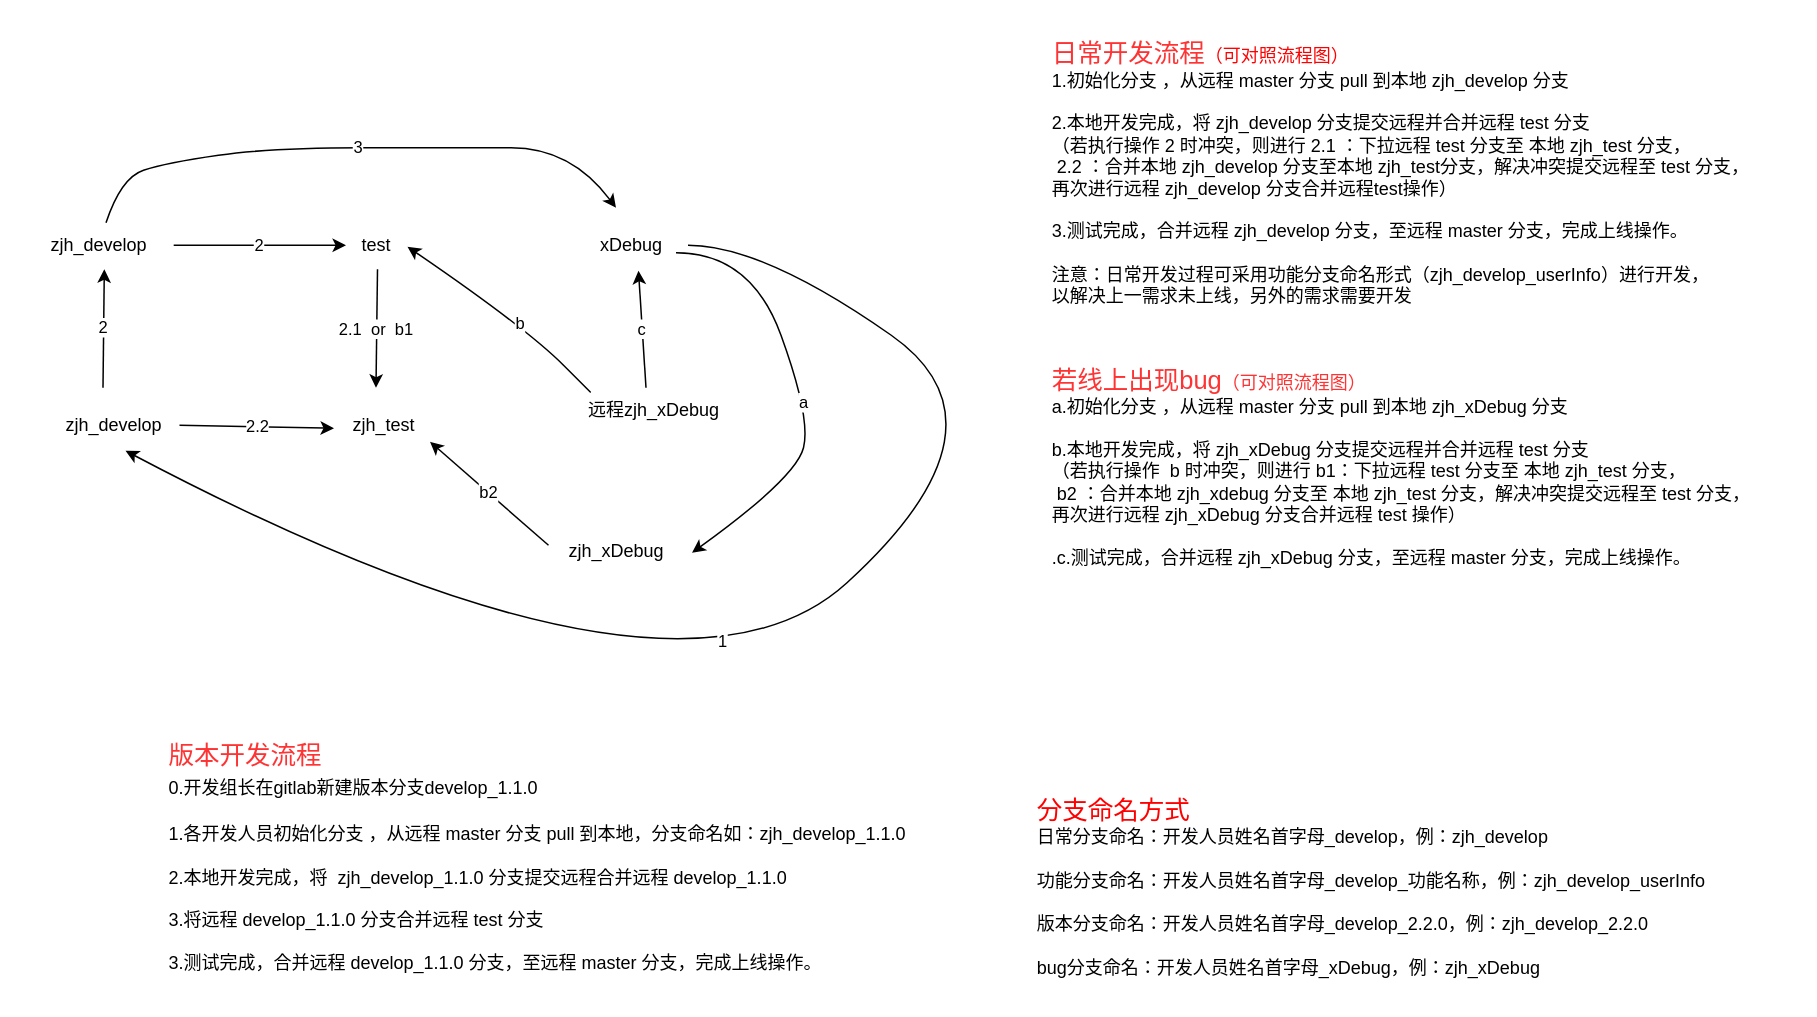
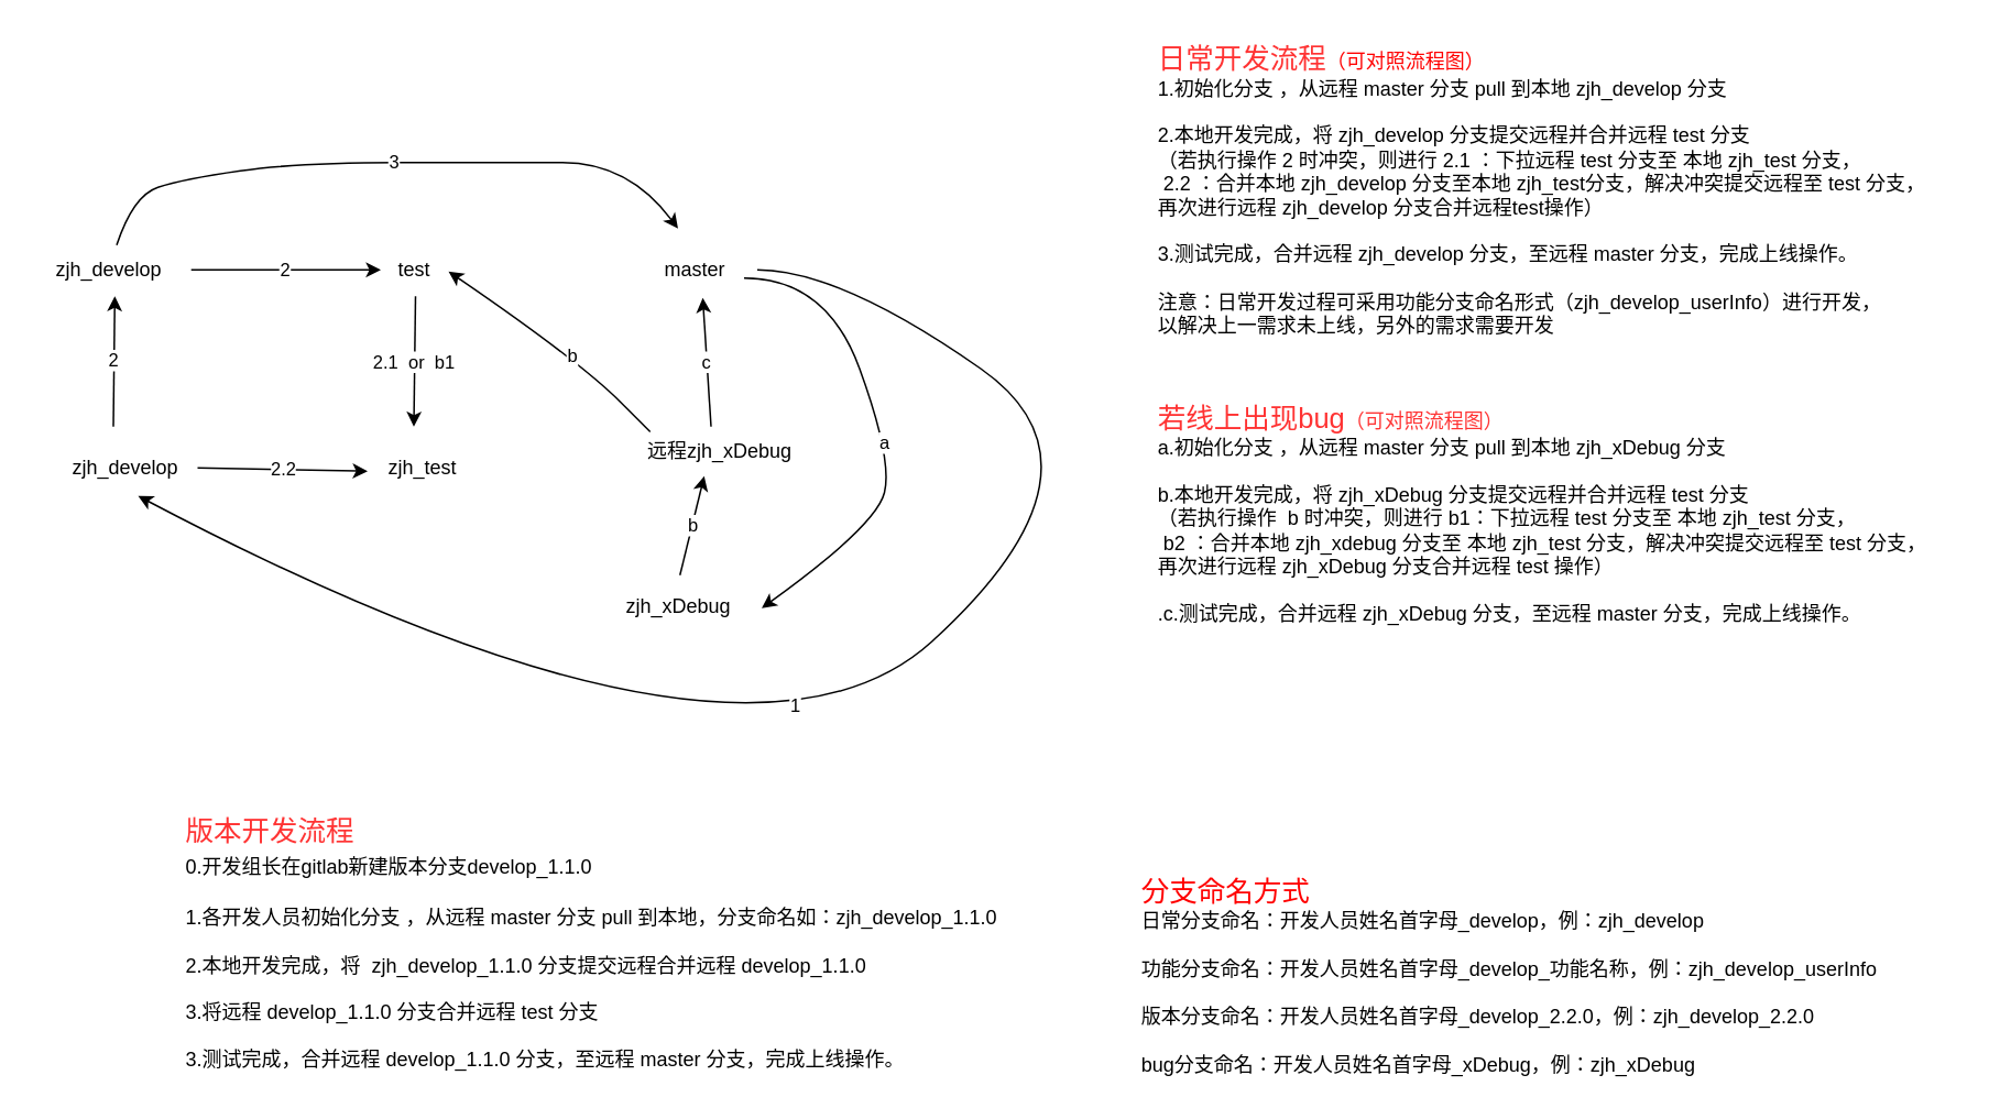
  <mxCell id="0" />
  <mxCell id="1" parent="0" />
  <mxCell id="2" value="zjh_develop" style="text;html=1;align=center;verticalAlign=middle;resizable=0;points=[];autosize=1;" parent="1" vertex="1"><mxGeometry x="20" y="148" width="90" height="30" as="geometry" /></mxCell>
  <mxCell id="3" value="test" style="text;html=1;align=center;verticalAlign=middle;resizable=0;points=[];autosize=1;strokeColor=none;fillColor=none;" parent="1" vertex="1"><mxGeometry x="230" y="148" width="40" height="30" as="geometry" /></mxCell>
- <mxCell id="4" value="xDebug" style="text;html=1;align=center;verticalAlign=middle;resizable=0;points=[];autosize=1;strokeColor=none;fillColor=none;" parent="1" vertex="1"><mxGeometry x="390" y="148" width="60" height="30" as="geometry" /></mxCell>
+ <mxCell id="4" value="master" style="text;html=1;align=center;verticalAlign=middle;resizable=0;points=[];autosize=1;strokeColor=none;fillColor=none;" parent="1" vertex="1"><mxGeometry x="390" y="148" width="60" height="30" as="geometry" /></mxCell>
  <mxCell id="5" value="zjh_develop" style="text;html=1;align=center;verticalAlign=middle;resizable=0;points=[];autosize=1;strokeColor=none;fillColor=none;" parent="1" vertex="1"><mxGeometry x="30" y="268" width="90" height="30" as="geometry" /></mxCell>
  <mxCell id="6" value="zjh_test" style="text;html=1;align=center;verticalAlign=middle;resizable=0;points=[];autosize=1;strokeColor=none;fillColor=none;" parent="1" vertex="1"><mxGeometry x="225" y="268" width="60" height="30" as="geometry" /></mxCell>
  <mxCell id="7" value="2" style="endArrow=classic;html=1;rounded=0;entryX=0.543;entryY=1.033;entryDx=0;entryDy=0;entryPerimeter=0;" parent="1" target="2" edge="1"><mxGeometry width="50" height="50" relative="1" as="geometry"><mxPoint x="68" y="258" as="sourcePoint" /><mxPoint x="260" y="208" as="targetPoint" /></mxGeometry></mxCell>
  <mxCell id="8" value="2.1&amp;nbsp; or&amp;nbsp; b1" style="endArrow=classic;html=1;rounded=0;exitX=0.525;exitY=1.033;exitDx=0;exitDy=0;exitPerimeter=0;" parent="1" source="3" edge="1"><mxGeometry x="0.012" width="50" height="50" relative="1" as="geometry"><mxPoint x="250" y="188" as="sourcePoint" /><mxPoint x="250" y="258" as="targetPoint" /><mxPoint as="offset" /></mxGeometry></mxCell>
  <mxCell id="9" value="3" style="curved=1;endArrow=classic;html=1;rounded=0;" parent="1" edge="1"><mxGeometry width="50" height="50" relative="1" as="geometry"><mxPoint x="70" y="148" as="sourcePoint" /><mxPoint x="410" y="138" as="targetPoint" /><Array as="points"><mxPoint x="80" y="118" /><mxPoint x="110" y="108" /><mxPoint x="180" y="98" /><mxPoint x="300" y="98" /><mxPoint x="380" y="98" /></Array></mxGeometry></mxCell>
  <mxCell id="10" value="远程zjh_xDebug" style="text;html=1;align=center;verticalAlign=middle;resizable=0;points=[];autosize=1;strokeColor=none;fillColor=none;" parent="1" vertex="1"><mxGeometry x="380" y="258" width="110" height="30" as="geometry" /></mxCell>
- <mxCell id="11" value="b2" style="endArrow=classic;html=1;rounded=0;exitX=0;exitY=0.367;exitDx=0;exitDy=0;exitPerimeter=0;entryX=1.017;entryY=0.867;entryDx=0;entryDy=0;entryPerimeter=0;" parent="1" source="17" edge="1" target="6"><mxGeometry x="0.004" width="50" height="50" relative="1" as="geometry"><mxPoint x="285" y="288" as="sourcePoint" /><mxPoint x="285" y="356" as="targetPoint" /><mxPoint as="offset" /></mxGeometry></mxCell>
  <mxCell id="12" value="b" style="curved=1;endArrow=classic;html=1;rounded=0;entryX=1.025;entryY=0.533;entryDx=0;entryDy=0;entryPerimeter=0;" parent="1" target="3" edge="1"><mxGeometry x="-0.003" width="50" height="50" relative="1" as="geometry"><mxPoint x="390" y="258" as="sourcePoint" /><mxPoint x="400" y="218" as="targetPoint" /><Array as="points"><mxPoint x="400" y="268" /><mxPoint x="350" y="218" /></Array><mxPoint as="offset" /></mxGeometry></mxCell>
  <mxCell id="13" value="2" style="endArrow=classic;html=1;rounded=0;exitX=1.057;exitY=0.5;exitDx=0;exitDy=0;exitPerimeter=0;" parent="1" source="2" target="3" edge="1"><mxGeometry width="50" height="50" relative="1" as="geometry"><mxPoint x="100" y="168" as="sourcePoint" /><mxPoint x="150" y="118" as="targetPoint" /></mxGeometry></mxCell>
  <mxCell id="14" value="2.2" style="endArrow=classic;html=1;rounded=0;verticalAlign=middle;horizontal=1;entryX=-0.05;entryY=0.567;entryDx=0;entryDy=0;entryPerimeter=0;" parent="1" target="6" edge="1"><mxGeometry width="50" height="50" relative="1" as="geometry"><mxPoint x="119" y="283" as="sourcePoint" /><mxPoint x="199" y="326" as="targetPoint" /><mxPoint as="offset" /></mxGeometry></mxCell>
  <mxCell id="15" value="&lt;font color=&quot;#ff3333&quot; style=&quot;font-size: 17px;&quot;&gt;日常开发流程&lt;/font&gt;&lt;font color=&quot;#ff0000&quot;&gt;（可对照流程图）&lt;/font&gt;&lt;font color=&quot;#ff3333&quot; style=&quot;font-size: 17px;&quot;&gt;&lt;br&gt;&lt;/font&gt;1.初始化分支 ，从远程 master 分支 pull 到本地 zjh_develop 分支&lt;br&gt;&lt;br&gt;2.本地开发完成，将 zjh_develop 分支提交远程并合并远程 test 分支&lt;br&gt;（若执行操作 2 时冲突，则进行 2.1 ：下拉远程 test 分支至 本地&amp;nbsp;zjh_test 分支，&lt;br&gt;&amp;nbsp;2.2 ：合并本地 zjh_develop&amp;nbsp;分支至本地&amp;nbsp;zjh_test分支，解决冲突提交远程至 test 分支，&lt;br&gt;再次进行远程 zjh_develop&amp;nbsp;分支合并远程test操作）&lt;br&gt;&lt;br&gt;3.测试完成，合并远程 zjh_develop&amp;nbsp;分支，至远程 master 分支，完成上线操作。&lt;br&gt;&lt;br&gt;注意：日常开发过程可采用功能分支命名形式（zjh_develop_userInfo）进行开发，&lt;br&gt;以解决上一需求未上线，另外的需求需要开发" style="text;html=1;align=left;verticalAlign=middle;resizable=0;points=[];autosize=1;strokeColor=none;fillColor=none;" parent="1" vertex="1"><mxGeometry x="699" y="20" width="490" height="190" as="geometry" /></mxCell>
  <mxCell id="16" value="&lt;font color=&quot;#ff3333&quot; style=&quot;font-size: 17px;&quot;&gt;若线上出现bug&lt;/font&gt;&lt;font color=&quot;#ff3333&quot;&gt;（可对照流程图）&lt;/font&gt;&lt;font color=&quot;#ff3333&quot; style=&quot;font-size: 17px;&quot;&gt;&lt;br&gt;&lt;/font&gt;a.初始化分支 ，从远程 master 分支 pull 到本地 zjh_xDebug&amp;nbsp;分支&lt;br&gt;&lt;br&gt;b.本地开发完成，将 zjh_xDebug 分支提交远程并合并远程 test 分支&lt;br&gt;（若执行操作&amp;nbsp; b 时冲突，则进行 b1：下拉远程 test 分支至 本地&amp;nbsp;zjh_test 分支，&lt;br&gt;&amp;nbsp;b2 ：合并本地 zjh_xdebug&amp;nbsp;分支至 本地&amp;nbsp;zjh_test 分支，解决冲突提交远程至 test 分支，&lt;br&gt;再次进行远程 zjh_xDebug&amp;nbsp;分支合并远程 test 操作）&lt;br&gt;&lt;br&gt;.c.测试完成，合并远程 zjh_xDebug 分支，至远程 master 分支，完成上线操作。" style="text;html=1;align=left;verticalAlign=middle;resizable=0;points=[];autosize=1;strokeColor=none;fillColor=none;" parent="1" vertex="1"><mxGeometry x="699" y="236" width="490" height="150" as="geometry" /></mxCell>
  <mxCell id="17" value="zjh_xDebug" style="text;html=1;align=center;verticalAlign=middle;resizable=0;points=[];autosize=1;strokeColor=none;fillColor=none;" parent="1" vertex="1"><mxGeometry x="365" y="352" width="90" height="30" as="geometry" /></mxCell>
  <mxCell id="18" value="" style="curved=1;endArrow=classic;html=1;rounded=0;entryX=1.063;entryY=0.533;entryDx=0;entryDy=0;entryPerimeter=0;" parent="1" target="17" edge="1"><mxGeometry width="50" height="50" relative="1" as="geometry"><mxPoint x="450" y="168" as="sourcePoint" /><mxPoint x="500" y="118" as="targetPoint" /><Array as="points"><mxPoint x="500" y="168" /><mxPoint x="540" y="278" /><mxPoint x="530" y="318" /></Array></mxGeometry></mxCell>
  <mxCell id="19" value="a" style="edgeLabel;html=1;align=center;verticalAlign=middle;resizable=0;points=[];" parent="18" vertex="1" connectable="0"><mxGeometry x="0.056" y="-2" relative="1" as="geometry"><mxPoint as="offset" /></mxGeometry></mxCell>
+ <mxCell id="20" value="b" style="endArrow=classic;html=1;rounded=0;entryX=0.417;entryY=1;entryDx=0;entryDy=0;entryPerimeter=0;exitX=0.513;exitY=-0.133;exitDx=0;exitDy=0;exitPerimeter=0;" parent="1" source="17" target="10" edge="1"><mxGeometry width="50" height="50" relative="1" as="geometry"><mxPoint x="433" y="358" as="sourcePoint" /><mxPoint x="480" y="308" as="targetPoint" /></mxGeometry></mxCell>
  <mxCell id="21" value="c" style="endArrow=classic;html=1;rounded=0;entryX=0.583;entryY=1.067;entryDx=0;entryDy=0;entryPerimeter=0;" parent="1" target="4" edge="1"><mxGeometry x="-0.002" width="50" height="50" relative="1" as="geometry"><mxPoint x="430" y="258" as="sourcePoint" /><mxPoint x="400" y="168" as="targetPoint" /><mxPoint as="offset" /></mxGeometry></mxCell>
  <mxCell id="22" value="" style="curved=1;endArrow=classic;html=1;rounded=0;entryX=0.589;entryY=1.067;entryDx=0;entryDy=0;entryPerimeter=0;" parent="1" target="5" edge="1"><mxGeometry width="50" height="50" relative="1" as="geometry"><mxPoint x="458" y="163" as="sourcePoint" /><mxPoint x="77.96" y="198.99" as="targetPoint" /><Array as="points"><mxPoint x="508" y="163" /><mxPoint x="679" y="283" /><mxPoint x="449" y="493" /></Array></mxGeometry></mxCell>
  <mxCell id="23" value="1" style="edgeLabel;html=1;align=center;verticalAlign=middle;resizable=0;points=[];" parent="22" vertex="1" connectable="0"><mxGeometry x="0.022" y="-29" relative="1" as="geometry"><mxPoint x="1" as="offset" /></mxGeometry></mxCell>
  <mxCell id="24" value="&lt;div style=&quot;text-align: left;&quot;&gt;&lt;span style=&quot;font-size: 17px; color: rgb(255, 51, 51); background-color: initial;&quot;&gt;版本开发流程&lt;/span&gt;&lt;/div&gt;&lt;font color=&quot;#ff3333&quot; style=&quot;font-size: 17px;&quot;&gt;&lt;div style=&quot;text-align: left;&quot;&gt;&lt;span style=&quot;background-color: initial; color: rgb(0, 0, 0); font-size: 12px;&quot;&gt;0.开发组长在gitlab新建版本分支develop_1.1.0&lt;/span&gt;&lt;/div&gt;&lt;/font&gt;&lt;div style=&quot;text-align: left;&quot;&gt;&lt;br&gt;&lt;/div&gt;&lt;div style=&quot;text-align: left;&quot;&gt;&lt;span style=&quot;background-color: initial;&quot;&gt;1.各开发人员初始化分支 ，从远程 master 分支 pull 到本地，分支命名如：zjh_develop_1.1.0&amp;nbsp;&lt;/span&gt;&lt;/div&gt;&lt;div style=&quot;text-align: left;&quot;&gt;&lt;br&gt;&lt;/div&gt;&lt;div style=&quot;text-align: left;&quot;&gt;&lt;span style=&quot;background-color: initial;&quot;&gt;2.本地开发完成，将&amp;nbsp; zjh_develop_1.1.0 分支提交远程合并远程 develop_1.1.0&amp;nbsp;&lt;/span&gt;&lt;/div&gt;&lt;div style=&quot;text-align: left;&quot;&gt;&lt;br&gt;&lt;/div&gt;&lt;div style=&quot;text-align: left;&quot;&gt;&lt;span style=&quot;background-color: initial;&quot;&gt;3.将远程 develop_1.1.0 分支合并远程 test 分支&lt;/span&gt;&lt;/div&gt;&lt;div style=&quot;text-align: left;&quot;&gt;&lt;br&gt;&lt;/div&gt;&lt;div style=&quot;text-align: left;&quot;&gt;&lt;span style=&quot;background-color: initial;&quot;&gt;3.测试完成，合并远程 develop_1.1.0 分支，至远程 master 分支，完成上线操作。&lt;/span&gt;&lt;/div&gt;" style="text;html=1;align=center;verticalAlign=middle;resizable=0;points=[];autosize=1;strokeColor=none;fillColor=none;" vertex="1" parent="1"><mxGeometry x="99" y="486" width="520" height="170" as="geometry" /></mxCell>
  <mxCell id="25" value="&lt;div style=&quot;&quot;&gt;&lt;span style=&quot;font-size: 17px; background-color: initial;&quot;&gt;&lt;font color=&quot;#ff0000&quot;&gt;分支命名方式&lt;/font&gt;&lt;/span&gt;&lt;/div&gt;&lt;div style=&quot;&quot;&gt;&lt;span style=&quot;background-color: initial;&quot;&gt;日常分支命名：开发人员姓名首字母_develop，例：zjh_develop&lt;/span&gt;&lt;/div&gt;&lt;div style=&quot;&quot;&gt;&lt;span style=&quot;background-color: initial;&quot;&gt;&lt;br&gt;&lt;/span&gt;&lt;/div&gt;功能分支命名：开发人员姓名首字母_develop_功能名称，例：zjh_develop_userInfo&lt;br&gt;&lt;br&gt;版本分支命名：开发人员姓名首字母_develop_2.2.0，例：zjh_develop_2.2.0&lt;br&gt;&lt;br&gt;bug分支命名：开发人员姓名首字母_xDebug，例：zjh_xDebug" style="text;html=1;align=left;verticalAlign=middle;resizable=0;points=[];autosize=1;strokeColor=none;fillColor=none;" vertex="1" parent="1"><mxGeometry x="689" y="526" width="470" height="130" as="geometry" /></mxCell>
